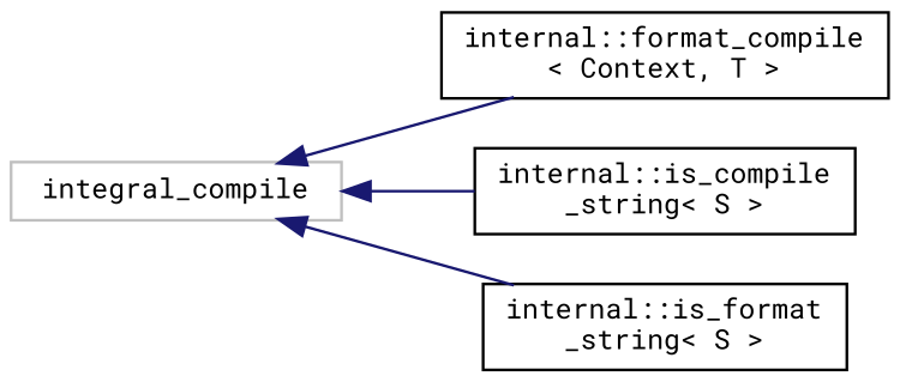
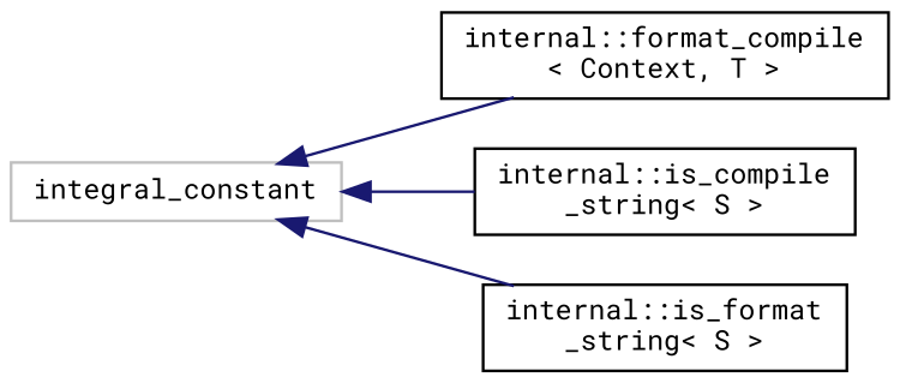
  digraph {
    fontname="Roboto Mono"
    rankdir=LR
    node [color=black fillcolor=white fontname="Roboto Mono" fontsize=10 shape=record style=filled]
    edge [color=midnightblue dir=back fontname="Roboto Mono" fontsize=10 labelfontname=Helvetica labelfontsize=10 style=solid]
-   n1 [color=grey75 height=0.2 label=integral_compile width=0.4]
+   n1 [color=grey75 height=0.2 label=integral_constant width=0.4]
    n2 [height=0.2 label="internal::format_compile\l\< Context, T \>" width=0.4]
    n3 [height=0.2 label="internal::is_compile\l_string\< S \>" width=0.4]
    n4 [height=0.2 label="internal::is_format\l_string\< S \>" width=0.4]
    n1 -> n2
    n1 -> n3
    n1 -> n4
  }
